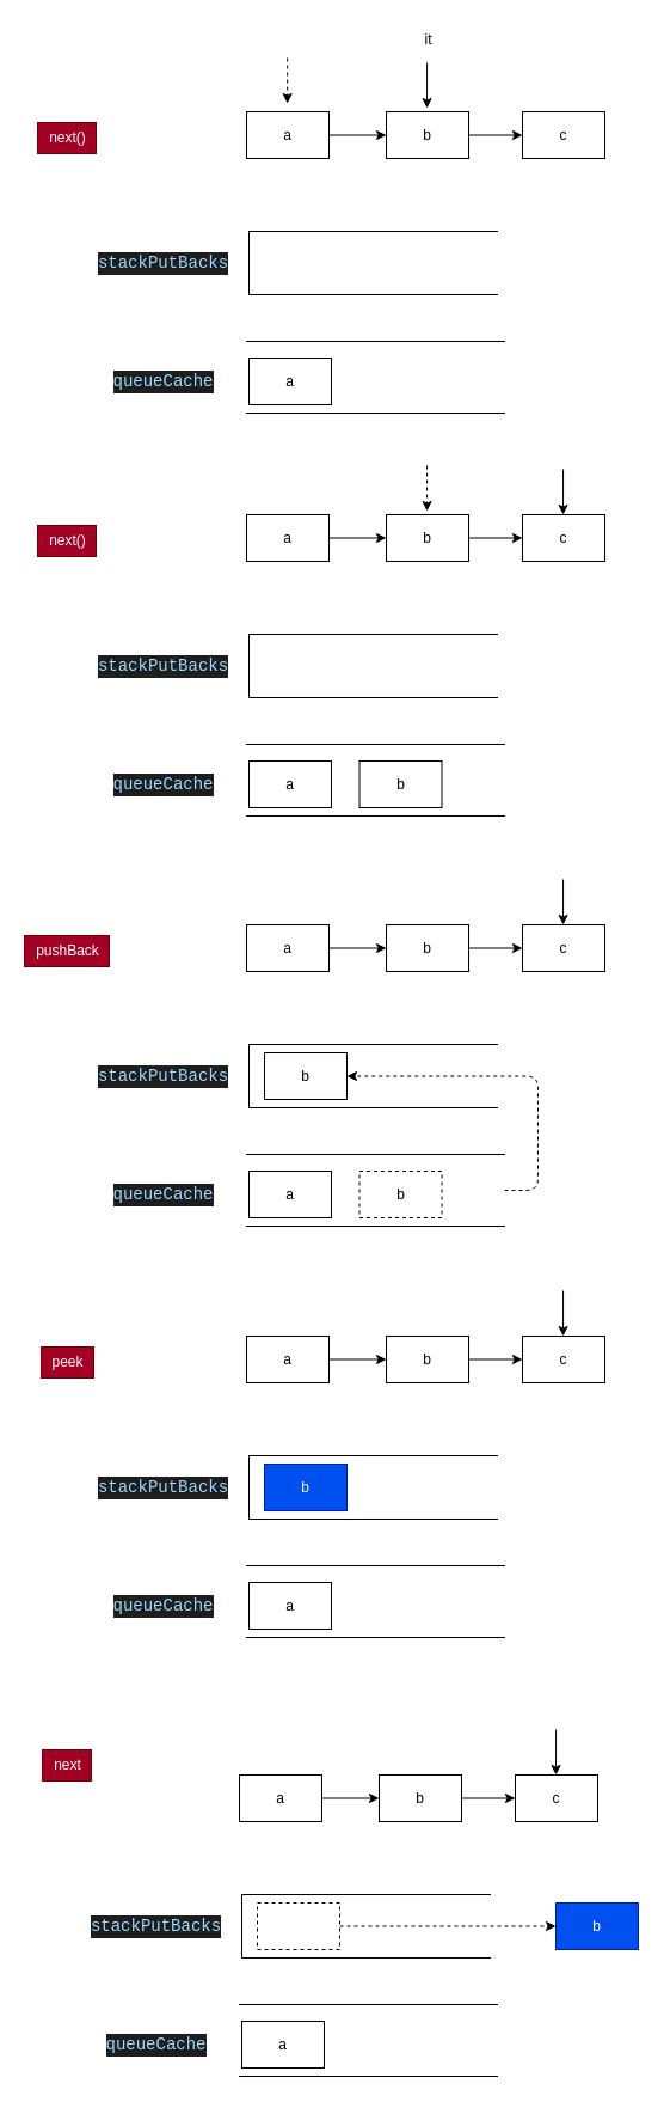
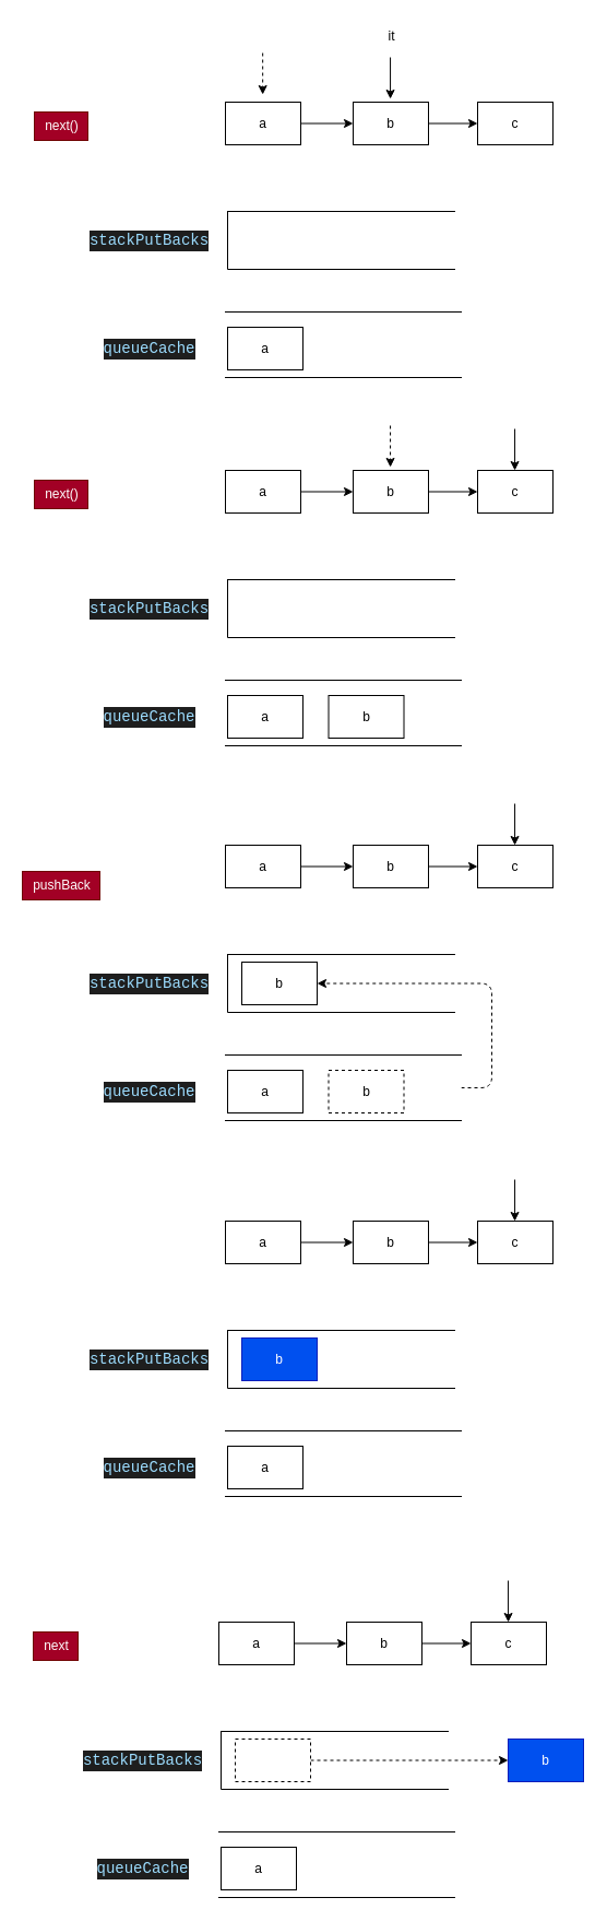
  <mxCell id="0" />
  <mxCell id="1" parent="0" />
  <mxCell id="2" style="edgeStyle=none;html=1;" edge="1" source="3" target="5" parent="1"><mxGeometry relative="1" as="geometry" /></mxCell>
  <mxCell id="3" value="a" style="rounded=0;whiteSpace=wrap;html=1;" vertex="1" parent="1"><mxGeometry x="206" y="93" width="69" height="39" as="geometry" /></mxCell>
  <mxCell id="4" style="edgeStyle=none;html=1;entryX=0;entryY=0.5;entryDx=0;entryDy=0;" edge="1" source="5" target="6" parent="1"><mxGeometry relative="1" as="geometry" /></mxCell>
  <mxCell id="5" value="b" style="rounded=0;whiteSpace=wrap;html=1;" vertex="1" parent="1"><mxGeometry x="323" y="93" width="69" height="39" as="geometry" /></mxCell>
  <mxCell id="6" value="c" style="rounded=0;whiteSpace=wrap;html=1;" vertex="1" parent="1"><mxGeometry x="437" y="93" width="69" height="39" as="geometry" /></mxCell>
  <mxCell id="7" value="&lt;div style=&quot;color: rgb(212, 212, 212); background-color: rgb(30, 30, 30); font-family: Consolas, &amp;quot;Courier New&amp;quot;, monospace; font-size: 14px; line-height: 19px;&quot;&gt;&lt;span style=&quot;color: #9cdcfe;&quot;&gt;stackPutBacks&lt;/span&gt;&lt;/div&gt;" style="text;html=1;align=center;verticalAlign=middle;resizable=0;points=[];autosize=1;strokeColor=none;fillColor=none;" vertex="1" parent="1"><mxGeometry x="77" y="204" width="118" height="31" as="geometry" /></mxCell>
  <mxCell id="8" value="" style="endArrow=classic;html=1;dashed=1;" edge="1" parent="1"><mxGeometry width="50" height="50" relative="1" as="geometry"><mxPoint x="240.16" y="48" as="sourcePoint" /><mxPoint x="240.16" y="86" as="targetPoint" /></mxGeometry></mxCell>
  <mxCell id="9" value="&lt;div style=&quot;color: rgb(212, 212, 212); background-color: rgb(30, 30, 30); font-family: Consolas, &amp;quot;Courier New&amp;quot;, monospace; font-size: 14px; line-height: 19px;&quot;&gt;&lt;span style=&quot;color: #9cdcfe;&quot;&gt;queueCache&lt;/span&gt;&lt;/div&gt;" style="text;html=1;align=center;verticalAlign=middle;resizable=0;points=[];autosize=1;strokeColor=none;fillColor=none;" vertex="1" parent="1"><mxGeometry x="88.5" y="303" width="95" height="31" as="geometry" /></mxCell>
  <mxCell id="10" value="next()" style="text;html=1;align=center;verticalAlign=middle;resizable=0;points=[];autosize=1;strokeColor=#6F0000;fillColor=#a20025;fontColor=#ffffff;" vertex="1" parent="1"><mxGeometry x="31" y="102" width="49" height="26" as="geometry" /></mxCell>
  <mxCell id="11" value="" style="html=1;dashed=0;whitespace=wrap;shape=partialRectangle;right=0;" vertex="1" parent="1"><mxGeometry x="208" y="193" width="208" height="53" as="geometry" /></mxCell>
  <mxCell id="12" value="" style="html=1;dashed=0;whitespace=wrap;shape=partialRectangle;right=0;left=0;" vertex="1" parent="1"><mxGeometry x="206" y="285" width="216" height="60" as="geometry" /></mxCell>
  <mxCell id="13" value="" style="endArrow=classic;html=1;" edge="1" parent="1"><mxGeometry width="50" height="50" relative="1" as="geometry"><mxPoint x="357.07" y="52" as="sourcePoint" /><mxPoint x="357.07" y="90" as="targetPoint" /></mxGeometry></mxCell>
  <mxCell id="14" value="it" style="text;html=1;align=center;verticalAlign=middle;resizable=0;points=[];autosize=1;strokeColor=none;fillColor=none;" vertex="1" parent="1"><mxGeometry x="345.5" y="20" width="24" height="26" as="geometry" /></mxCell>
  <mxCell id="15" value="a" style="rounded=0;whiteSpace=wrap;html=1;" vertex="1" parent="1"><mxGeometry x="208" y="299" width="69" height="39" as="geometry" /></mxCell>
  <mxCell id="16" style="edgeStyle=none;html=1;" edge="1" source="17" target="19" parent="1"><mxGeometry relative="1" as="geometry" /></mxCell>
  <mxCell id="17" value="a" style="rounded=0;whiteSpace=wrap;html=1;" vertex="1" parent="1"><mxGeometry x="206" y="430" width="69" height="39" as="geometry" /></mxCell>
  <mxCell id="18" style="edgeStyle=none;html=1;entryX=0;entryY=0.5;entryDx=0;entryDy=0;" edge="1" source="19" target="20" parent="1"><mxGeometry relative="1" as="geometry" /></mxCell>
  <mxCell id="19" value="b" style="rounded=0;whiteSpace=wrap;html=1;" vertex="1" parent="1"><mxGeometry x="323" y="430" width="69" height="39" as="geometry" /></mxCell>
  <mxCell id="20" value="c" style="rounded=0;whiteSpace=wrap;html=1;" vertex="1" parent="1"><mxGeometry x="437" y="430" width="69" height="39" as="geometry" /></mxCell>
  <mxCell id="21" value="&lt;div style=&quot;color: rgb(212, 212, 212); background-color: rgb(30, 30, 30); font-family: Consolas, &amp;quot;Courier New&amp;quot;, monospace; font-size: 14px; line-height: 19px;&quot;&gt;&lt;span style=&quot;color: #9cdcfe;&quot;&gt;stackPutBacks&lt;/span&gt;&lt;/div&gt;" style="text;html=1;align=center;verticalAlign=middle;resizable=0;points=[];autosize=1;strokeColor=none;fillColor=none;" vertex="1" parent="1"><mxGeometry x="77" y="541" width="118" height="31" as="geometry" /></mxCell>
  <mxCell id="22" value="&lt;div style=&quot;color: rgb(212, 212, 212); background-color: rgb(30, 30, 30); font-family: Consolas, &amp;quot;Courier New&amp;quot;, monospace; font-size: 14px; line-height: 19px;&quot;&gt;&lt;span style=&quot;color: #9cdcfe;&quot;&gt;queueCache&lt;/span&gt;&lt;/div&gt;" style="text;html=1;align=center;verticalAlign=middle;resizable=0;points=[];autosize=1;strokeColor=none;fillColor=none;" vertex="1" parent="1"><mxGeometry x="88.5" y="640" width="95" height="31" as="geometry" /></mxCell>
  <mxCell id="23" value="next()" style="text;html=1;align=center;verticalAlign=middle;resizable=0;points=[];autosize=1;strokeColor=#6F0000;fillColor=#a20025;fontColor=#ffffff;" vertex="1" parent="1"><mxGeometry x="31" y="439" width="49" height="26" as="geometry" /></mxCell>
  <mxCell id="24" value="" style="html=1;dashed=0;whitespace=wrap;shape=partialRectangle;right=0;" vertex="1" parent="1"><mxGeometry x="208" y="530" width="208" height="53" as="geometry" /></mxCell>
  <mxCell id="25" value="" style="html=1;dashed=0;whitespace=wrap;shape=partialRectangle;right=0;left=0;" vertex="1" parent="1"><mxGeometry x="206" y="622" width="216" height="60" as="geometry" /></mxCell>
  <mxCell id="26" value="" style="endArrow=classic;html=1;dashed=1;" edge="1" parent="1"><mxGeometry width="50" height="50" relative="1" as="geometry"><mxPoint x="357.07" y="389" as="sourcePoint" /><mxPoint x="357.07" y="427" as="targetPoint" /></mxGeometry></mxCell>
  <mxCell id="27" value="a" style="rounded=0;whiteSpace=wrap;html=1;" vertex="1" parent="1"><mxGeometry x="208" y="636" width="69" height="39" as="geometry" /></mxCell>
  <mxCell id="28" value="b" style="rounded=0;whiteSpace=wrap;html=1;" vertex="1" parent="1"><mxGeometry x="300.5" y="636" width="69" height="39" as="geometry" /></mxCell>
  <mxCell id="29" value="" style="endArrow=classic;html=1;" edge="1" parent="1"><mxGeometry width="50" height="50" relative="1" as="geometry"><mxPoint x="471.07" y="392" as="sourcePoint" /><mxPoint x="471.07" y="430" as="targetPoint" /></mxGeometry></mxCell>
  <mxCell id="30" style="edgeStyle=none;html=1;" edge="1" source="31" target="33" parent="1"><mxGeometry relative="1" as="geometry" /></mxCell>
  <mxCell id="31" value="a" style="rounded=0;whiteSpace=wrap;html=1;" vertex="1" parent="1"><mxGeometry x="206" y="773" width="69" height="39" as="geometry" /></mxCell>
  <mxCell id="32" style="edgeStyle=none;html=1;entryX=0;entryY=0.5;entryDx=0;entryDy=0;" edge="1" source="33" target="34" parent="1"><mxGeometry relative="1" as="geometry" /></mxCell>
  <mxCell id="33" value="b" style="rounded=0;whiteSpace=wrap;html=1;" vertex="1" parent="1"><mxGeometry x="323" y="773" width="69" height="39" as="geometry" /></mxCell>
  <mxCell id="34" value="c" style="rounded=0;whiteSpace=wrap;html=1;" vertex="1" parent="1"><mxGeometry x="437" y="773" width="69" height="39" as="geometry" /></mxCell>
  <mxCell id="35" value="&lt;div style=&quot;color: rgb(212, 212, 212); background-color: rgb(30, 30, 30); font-family: Consolas, &amp;quot;Courier New&amp;quot;, monospace; font-size: 14px; line-height: 19px;&quot;&gt;&lt;span style=&quot;color: #9cdcfe;&quot;&gt;stackPutBacks&lt;/span&gt;&lt;/div&gt;" style="text;html=1;align=center;verticalAlign=middle;resizable=0;points=[];autosize=1;strokeColor=none;fillColor=none;" vertex="1" parent="1"><mxGeometry x="77" y="884" width="118" height="31" as="geometry" /></mxCell>
  <mxCell id="36" value="&lt;div style=&quot;color: rgb(212, 212, 212); background-color: rgb(30, 30, 30); font-family: Consolas, &amp;quot;Courier New&amp;quot;, monospace; font-size: 14px; line-height: 19px;&quot;&gt;&lt;span style=&quot;color: #9cdcfe;&quot;&gt;queueCache&lt;/span&gt;&lt;/div&gt;" style="text;html=1;align=center;verticalAlign=middle;resizable=0;points=[];autosize=1;strokeColor=none;fillColor=none;" vertex="1" parent="1"><mxGeometry x="88.5" y="983" width="95" height="31" as="geometry" /></mxCell>
- <mxCell id="37" value="pushBack" style="text;html=1;align=center;verticalAlign=middle;resizable=0;points=[];autosize=1;strokeColor=#6F0000;fillColor=#a20025;fontColor=#ffffff;" vertex="1" parent="1"><mxGeometry x="20" y="782" width="71" height="26" as="geometry" /></mxCell>
+ <mxCell id="37" value="pushBack" style="text;html=1;align=center;verticalAlign=middle;resizable=0;points=[];autosize=1;strokeColor=#6F0000;fillColor=#a20025;fontColor=#ffffff;" vertex="1" parent="1"><mxGeometry x="20" y="797" width="71" height="26" as="geometry" /></mxCell>
  <mxCell id="38" value="" style="html=1;dashed=0;whitespace=wrap;shape=partialRectangle;right=0;" vertex="1" parent="1"><mxGeometry x="208" y="873" width="208" height="53" as="geometry" /></mxCell>
  <mxCell id="39" style="edgeStyle=orthogonalEdgeStyle;html=1;entryX=1;entryY=0.5;entryDx=0;entryDy=0;dashed=1;" edge="1" parent="1" source="40" target="44"><mxGeometry relative="1" as="geometry"><Array as="points"><mxPoint x="450" y="995" /><mxPoint x="450" y="899" /></Array></mxGeometry></mxCell>
  <mxCell id="40" value="" style="html=1;dashed=0;whitespace=wrap;shape=partialRectangle;right=0;left=0;" vertex="1" parent="1"><mxGeometry x="206" y="965" width="216" height="60" as="geometry" /></mxCell>
  <mxCell id="41" value="a" style="rounded=0;whiteSpace=wrap;html=1;" vertex="1" parent="1"><mxGeometry x="208" y="979" width="69" height="39" as="geometry" /></mxCell>
  <mxCell id="42" value="b" style="rounded=0;whiteSpace=wrap;html=1;dashed=1;" vertex="1" parent="1"><mxGeometry x="300.5" y="979" width="69" height="39" as="geometry" /></mxCell>
  <mxCell id="43" value="" style="endArrow=classic;html=1;" edge="1" parent="1"><mxGeometry width="50" height="50" relative="1" as="geometry"><mxPoint x="471.07" y="735" as="sourcePoint" /><mxPoint x="471.07" y="773" as="targetPoint" /></mxGeometry></mxCell>
  <mxCell id="44" value="b" style="rounded=0;whiteSpace=wrap;html=1;" vertex="1" parent="1"><mxGeometry x="221" y="880" width="69" height="39" as="geometry" /></mxCell>
  <mxCell id="45" style="edgeStyle=none;html=1;" edge="1" source="46" target="48" parent="1"><mxGeometry relative="1" as="geometry" /></mxCell>
  <mxCell id="46" value="a" style="rounded=0;whiteSpace=wrap;html=1;" vertex="1" parent="1"><mxGeometry x="206" y="1117" width="69" height="39" as="geometry" /></mxCell>
  <mxCell id="47" style="edgeStyle=none;html=1;entryX=0;entryY=0.5;entryDx=0;entryDy=0;" edge="1" source="48" target="49" parent="1"><mxGeometry relative="1" as="geometry" /></mxCell>
  <mxCell id="48" value="b" style="rounded=0;whiteSpace=wrap;html=1;" vertex="1" parent="1"><mxGeometry x="323" y="1117" width="69" height="39" as="geometry" /></mxCell>
  <mxCell id="49" value="c" style="rounded=0;whiteSpace=wrap;html=1;" vertex="1" parent="1"><mxGeometry x="437" y="1117" width="69" height="39" as="geometry" /></mxCell>
  <mxCell id="50" value="&lt;div style=&quot;color: rgb(212, 212, 212); background-color: rgb(30, 30, 30); font-family: Consolas, &amp;quot;Courier New&amp;quot;, monospace; font-size: 14px; line-height: 19px;&quot;&gt;&lt;span style=&quot;color: #9cdcfe;&quot;&gt;stackPutBacks&lt;/span&gt;&lt;/div&gt;" style="text;html=1;align=center;verticalAlign=middle;resizable=0;points=[];autosize=1;strokeColor=none;fillColor=none;" vertex="1" parent="1"><mxGeometry x="77" y="1228" width="118" height="31" as="geometry" /></mxCell>
  <mxCell id="51" value="&lt;div style=&quot;color: rgb(212, 212, 212); background-color: rgb(30, 30, 30); font-family: Consolas, &amp;quot;Courier New&amp;quot;, monospace; font-size: 14px; line-height: 19px;&quot;&gt;&lt;span style=&quot;color: #9cdcfe;&quot;&gt;queueCache&lt;/span&gt;&lt;/div&gt;" style="text;html=1;align=center;verticalAlign=middle;resizable=0;points=[];autosize=1;strokeColor=none;fillColor=none;" vertex="1" parent="1"><mxGeometry x="88.5" y="1327" width="95" height="31" as="geometry" /></mxCell>
- <mxCell id="52" value="peek" style="text;html=1;align=center;verticalAlign=middle;resizable=0;points=[];autosize=1;strokeColor=#6F0000;fillColor=#a20025;fontColor=#ffffff;" vertex="1" parent="1"><mxGeometry x="34" y="1126" width="44" height="26" as="geometry" /></mxCell>
  <mxCell id="53" value="" style="html=1;dashed=0;whitespace=wrap;shape=partialRectangle;right=0;" vertex="1" parent="1"><mxGeometry x="208" y="1217" width="208" height="53" as="geometry" /></mxCell>
  <mxCell id="54" value="" style="html=1;dashed=0;whitespace=wrap;shape=partialRectangle;right=0;left=0;" vertex="1" parent="1"><mxGeometry x="206" y="1309" width="216" height="60" as="geometry" /></mxCell>
  <mxCell id="55" value="a" style="rounded=0;whiteSpace=wrap;html=1;" vertex="1" parent="1"><mxGeometry x="208" y="1323" width="69" height="39" as="geometry" /></mxCell>
  <mxCell id="56" value="" style="endArrow=classic;html=1;" edge="1" parent="1"><mxGeometry width="50" height="50" relative="1" as="geometry"><mxPoint x="471.07" y="1079" as="sourcePoint" /><mxPoint x="471.07" y="1117" as="targetPoint" /></mxGeometry></mxCell>
  <mxCell id="57" value="b" style="rounded=0;whiteSpace=wrap;html=1;fillColor=#0050ef;fontColor=#ffffff;strokeColor=#001DBC;" vertex="1" parent="1"><mxGeometry x="221" y="1224" width="69" height="39" as="geometry" /></mxCell>
  <mxCell id="58" style="edgeStyle=none;html=1;" edge="1" source="59" target="61" parent="1"><mxGeometry relative="1" as="geometry" /></mxCell>
  <mxCell id="59" value="a" style="rounded=0;whiteSpace=wrap;html=1;" vertex="1" parent="1"><mxGeometry x="200" y="1484" width="69" height="39" as="geometry" /></mxCell>
  <mxCell id="60" style="edgeStyle=none;html=1;entryX=0;entryY=0.5;entryDx=0;entryDy=0;" edge="1" source="61" target="62" parent="1"><mxGeometry relative="1" as="geometry" /></mxCell>
  <mxCell id="61" value="b" style="rounded=0;whiteSpace=wrap;html=1;" vertex="1" parent="1"><mxGeometry x="317" y="1484" width="69" height="39" as="geometry" /></mxCell>
  <mxCell id="62" value="c" style="rounded=0;whiteSpace=wrap;html=1;" vertex="1" parent="1"><mxGeometry x="431" y="1484" width="69" height="39" as="geometry" /></mxCell>
  <mxCell id="63" value="&lt;div style=&quot;color: rgb(212, 212, 212); background-color: rgb(30, 30, 30); font-family: Consolas, &amp;quot;Courier New&amp;quot;, monospace; font-size: 14px; line-height: 19px;&quot;&gt;&lt;span style=&quot;color: #9cdcfe;&quot;&gt;stackPutBacks&lt;/span&gt;&lt;/div&gt;" style="text;html=1;align=center;verticalAlign=middle;resizable=0;points=[];autosize=1;strokeColor=none;fillColor=none;" vertex="1" parent="1"><mxGeometry x="71" y="1595" width="118" height="31" as="geometry" /></mxCell>
  <mxCell id="64" value="&lt;div style=&quot;color: rgb(212, 212, 212); background-color: rgb(30, 30, 30); font-family: Consolas, &amp;quot;Courier New&amp;quot;, monospace; font-size: 14px; line-height: 19px;&quot;&gt;&lt;span style=&quot;color: #9cdcfe;&quot;&gt;queueCache&lt;/span&gt;&lt;/div&gt;" style="text;html=1;align=center;verticalAlign=middle;resizable=0;points=[];autosize=1;strokeColor=none;fillColor=none;" vertex="1" parent="1"><mxGeometry x="82.5" y="1694" width="95" height="31" as="geometry" /></mxCell>
- <mxCell id="65" value="next" style="text;html=1;align=center;verticalAlign=middle;resizable=0;points=[];autosize=1;strokeColor=#6F0000;fillColor=#a20025;fontColor=#ffffff;" vertex="1" parent="1"><mxGeometry x="35" y="1463" width="41" height="26" as="geometry" /></mxCell>
+ <mxCell id="65" value="next" style="text;html=1;align=center;verticalAlign=middle;resizable=0;points=[];autosize=1;strokeColor=#6F0000;fillColor=#a20025;fontColor=#ffffff;" vertex="1" parent="1"><mxGeometry x="30" y="1493" width="41" height="26" as="geometry" /></mxCell>
  <mxCell id="66" value="" style="html=1;dashed=0;whitespace=wrap;shape=partialRectangle;right=0;" vertex="1" parent="1"><mxGeometry x="202" y="1584" width="208" height="53" as="geometry" /></mxCell>
  <mxCell id="67" value="" style="html=1;dashed=0;whitespace=wrap;shape=partialRectangle;right=0;left=0;" vertex="1" parent="1"><mxGeometry x="200" y="1676" width="216" height="60" as="geometry" /></mxCell>
  <mxCell id="68" value="a" style="rounded=0;whiteSpace=wrap;html=1;" vertex="1" parent="1"><mxGeometry x="202" y="1690" width="69" height="39" as="geometry" /></mxCell>
  <mxCell id="69" value="" style="endArrow=classic;html=1;" edge="1" parent="1"><mxGeometry width="50" height="50" relative="1" as="geometry"><mxPoint x="465.07" y="1446" as="sourcePoint" /><mxPoint x="465.07" y="1484" as="targetPoint" /></mxGeometry></mxCell>
  <mxCell id="70" style="edgeStyle=orthogonalEdgeStyle;html=1;dashed=1;" edge="1" parent="1" source="71" target="72"><mxGeometry relative="1" as="geometry" /></mxCell>
  <mxCell id="71" value="b" style="rounded=0;whiteSpace=wrap;html=1;fillColor=default;fontColor=#ffffff;strokeColor=default;dashed=1;" vertex="1" parent="1"><mxGeometry x="215" y="1591" width="69" height="39" as="geometry" /></mxCell>
  <mxCell id="72" value="b" style="rounded=0;whiteSpace=wrap;html=1;fillColor=#0050ef;fontColor=#ffffff;strokeColor=#001DBC;" vertex="1" parent="1"><mxGeometry x="465" y="1591" width="69" height="39" as="geometry" /></mxCell>
